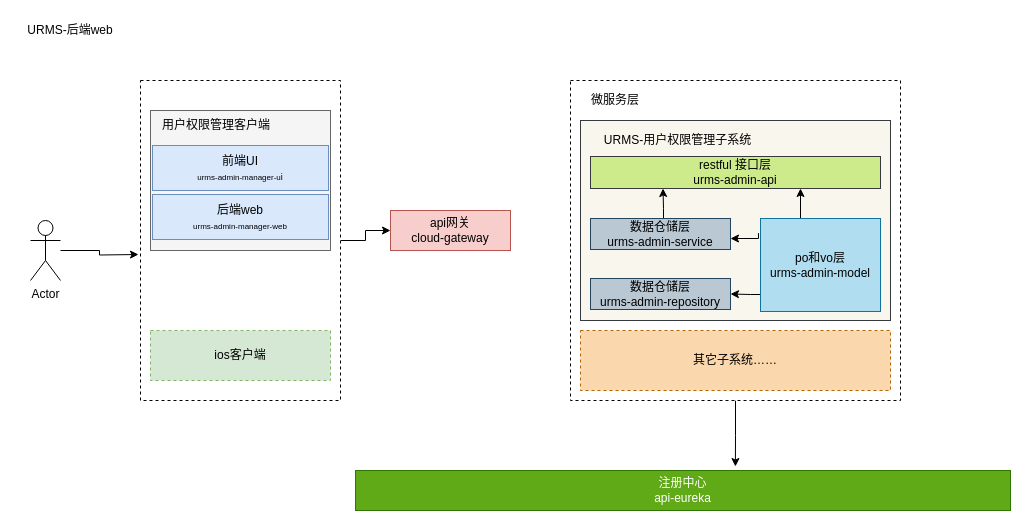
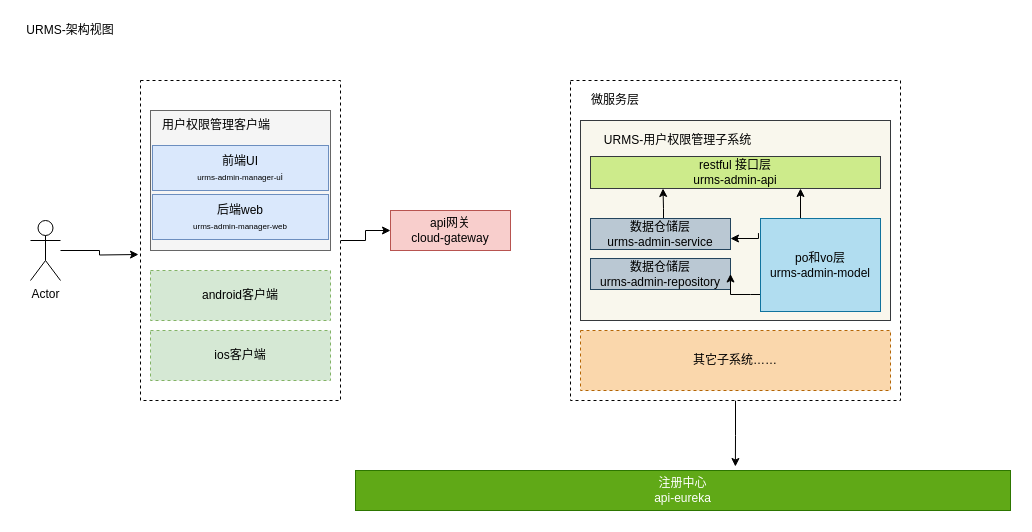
  <mxCell id="0" />
  <mxCell id="1" parent="0" />
- <mxCell id="2" value="URMS-后端web" style="text;html=1;strokeColor=none;fillColor=none;align=center;verticalAlign=middle;whiteSpace=wrap;rounded=0;" vertex="1" parent="1"><mxGeometry x="20" y="20" width="100" height="20" as="geometry" /></mxCell>
+ <mxCell id="2" value="URMS-架构视图" style="text;html=1;strokeColor=none;fillColor=none;align=center;verticalAlign=middle;whiteSpace=wrap;rounded=0;" vertex="1" parent="1"><mxGeometry x="20" y="20" width="100" height="20" as="geometry" /></mxCell>
  <mxCell id="3" style="edgeStyle=orthogonalEdgeStyle;rounded=0;orthogonalLoop=1;jettySize=auto;html=1;" edge="1" parent="1" source="4"><mxGeometry relative="1" as="geometry"><mxPoint x="138" y="254" as="targetPoint" /></mxGeometry></mxCell>
  <mxCell id="4" value="Actor" style="shape=umlActor;verticalLabelPosition=bottom;labelBackgroundColor=#ffffff;verticalAlign=top;html=1;outlineConnect=0;" vertex="1" parent="1"><mxGeometry x="30" y="220" width="30" height="60" as="geometry" /></mxCell>
  <mxCell id="5" style="edgeStyle=orthogonalEdgeStyle;rounded=0;orthogonalLoop=1;jettySize=auto;html=1;entryX=0;entryY=0.5;entryDx=0;entryDy=0;" edge="1" parent="1" source="6" target="12"><mxGeometry relative="1" as="geometry" /></mxCell>
  <mxCell id="6" value="" style="rounded=0;whiteSpace=wrap;html=1;dashed=1;" vertex="1" parent="1"><mxGeometry x="140" y="80" width="200" height="320" as="geometry" /></mxCell>
  <mxCell id="7" value="" style="rounded=0;whiteSpace=wrap;html=1;fillColor=#f5f5f5;strokeColor=#666666;fontColor=#333333;" vertex="1" parent="1"><mxGeometry x="150" y="110" width="180" height="140" as="geometry" /></mxCell>
+ <mxCell id="8" value="android客户端" style="rounded=0;whiteSpace=wrap;html=1;fillColor=#d5e8d4;strokeColor=#82b366;dashed=1;" vertex="1" parent="1"><mxGeometry x="150" y="270" width="180" height="50" as="geometry" /></mxCell>
  <mxCell id="9" value="前端UI&lt;br&gt;&lt;font style=&quot;font-size: 8px&quot;&gt;urms-admin-manager-u&lt;/font&gt;&lt;font style=&quot;font-size: 9px&quot;&gt;i&lt;/font&gt;&lt;br&gt;" style="rounded=0;whiteSpace=wrap;html=1;fillColor=#dae8fc;strokeColor=#6c8ebf;" vertex="1" parent="1"><mxGeometry x="152" y="145" width="176" height="45" as="geometry" /></mxCell>
  <mxCell id="10" value="&lt;font&gt;后端web&lt;br&gt;&lt;span style=&quot;font-size: 8px&quot;&gt;urms-admin-manager-web&lt;/span&gt;&lt;/font&gt;&lt;br&gt;" style="rounded=0;whiteSpace=wrap;html=1;fillColor=#dae8fc;strokeColor=#6c8ebf;" vertex="1" parent="1"><mxGeometry x="152" y="194" width="176" height="45" as="geometry" /></mxCell>
  <mxCell id="11" value="用户权限管理客户端" style="text;html=1;strokeColor=none;fillColor=none;align=center;verticalAlign=middle;whiteSpace=wrap;rounded=0;dashed=1;" vertex="1" parent="1"><mxGeometry x="156" y="115" width="120" height="20" as="geometry" /></mxCell>
  <mxCell id="12" value="api网关&lt;br&gt;cloud-gateway&lt;br&gt;" style="rounded=0;whiteSpace=wrap;html=1;fillColor=#f8cecc;strokeColor=#b85450;" vertex="1" parent="1"><mxGeometry x="390" y="210" width="120" height="40" as="geometry" /></mxCell>
  <mxCell id="13" value="ios客户端" style="rounded=0;whiteSpace=wrap;html=1;fillColor=#d5e8d4;strokeColor=#82b366;dashed=1;" vertex="1" parent="1"><mxGeometry x="150" y="330" width="180" height="50" as="geometry" /></mxCell>
  <mxCell id="14" style="edgeStyle=orthogonalEdgeStyle;rounded=0;orthogonalLoop=1;jettySize=auto;html=1;entryX=0.58;entryY=-0.1;entryDx=0;entryDy=0;entryPerimeter=0;" edge="1" parent="1" source="15" target="19"><mxGeometry relative="1" as="geometry" /></mxCell>
  <mxCell id="15" value="" style="rounded=0;whiteSpace=wrap;html=1;dashed=1;" vertex="1" parent="1"><mxGeometry x="570" y="80" width="330" height="320" as="geometry" /></mxCell>
  <mxCell id="16" value="微服务层" style="text;html=1;strokeColor=none;fillColor=none;align=center;verticalAlign=middle;whiteSpace=wrap;rounded=0;" vertex="1" parent="1"><mxGeometry x="580" y="90" width="70" height="20" as="geometry" /></mxCell>
  <mxCell id="17" value="" style="rounded=0;whiteSpace=wrap;html=1;fillColor=#f9f7ed;strokeColor=#36393d;" vertex="1" parent="1"><mxGeometry x="580" y="120" width="310" height="200" as="geometry" /></mxCell>
  <mxCell id="18" value="restful 接口层&lt;br&gt;urms-admin-api" style="rounded=0;whiteSpace=wrap;html=1;fillColor=#cdeb8b;strokeColor=#36393d;" vertex="1" parent="1"><mxGeometry x="590" y="156" width="290" height="32" as="geometry" /></mxCell>
  <mxCell id="19" value="注册中心&lt;br&gt;api-eureka&lt;br&gt;" style="rounded=0;whiteSpace=wrap;html=1;fillColor=#60a917;strokeColor=#2D7600;fontColor=#ffffff;" vertex="1" parent="1"><mxGeometry x="355" y="470" width="655" height="40" as="geometry" /></mxCell>
- <mxCell id="20" value="数据仓储层&lt;br&gt;urms-admin-repository" style="rounded=0;whiteSpace=wrap;html=1;fillColor=#bac8d3;strokeColor=#23445d;" vertex="1" parent="1"><mxGeometry x="590" y="278" width="140" height="31" as="geometry" /></mxCell>
+ <mxCell id="20" value="数据仓储层&lt;br&gt;urms-admin-repository" style="rounded=0;whiteSpace=wrap;html=1;fillColor=#bac8d3;strokeColor=#23445d;" vertex="1" parent="1"><mxGeometry x="590" y="258" width="140" height="31" as="geometry" /></mxCell>
  <mxCell id="21" style="edgeStyle=orthogonalEdgeStyle;rounded=0;orthogonalLoop=1;jettySize=auto;html=1;entryX=0.25;entryY=1;entryDx=0;entryDy=0;" edge="1" parent="1" source="22" target="18"><mxGeometry relative="1" as="geometry"><mxPoint x="670" y="188" as="targetPoint" /><Array as="points"><mxPoint x="663" y="208" /><mxPoint x="663" y="208" /></Array></mxGeometry></mxCell>
  <mxCell id="22" value="数据仓储层&lt;br&gt;urms-admin-service" style="rounded=0;whiteSpace=wrap;html=1;fillColor=#bac8d3;strokeColor=#23445d;" vertex="1" parent="1"><mxGeometry x="590" y="218" width="140" height="31" as="geometry" /></mxCell>
  <mxCell id="23" style="edgeStyle=orthogonalEdgeStyle;rounded=0;orthogonalLoop=1;jettySize=auto;html=1;" edge="1" parent="1" source="26"><mxGeometry relative="1" as="geometry"><mxPoint x="800" y="188" as="targetPoint" /><Array as="points"><mxPoint x="800" y="188" /></Array></mxGeometry></mxCell>
  <mxCell id="24" style="edgeStyle=orthogonalEdgeStyle;rounded=0;orthogonalLoop=1;jettySize=auto;html=1;entryX=1;entryY=0.5;entryDx=0;entryDy=0;" edge="1" parent="1" source="26" target="20"><mxGeometry relative="1" as="geometry"><mxPoint x="740" y="294" as="targetPoint" /><Array as="points"><mxPoint x="750" y="294" /><mxPoint x="750" y="294" /></Array></mxGeometry></mxCell>
  <mxCell id="25" style="edgeStyle=orthogonalEdgeStyle;rounded=0;orthogonalLoop=1;jettySize=auto;html=1;exitX=-0.017;exitY=0.157;exitDx=0;exitDy=0;exitPerimeter=0;" edge="1" parent="1" source="26"><mxGeometry relative="1" as="geometry"><mxPoint x="730" y="238" as="targetPoint" /><Array as="points"><mxPoint x="758" y="238" /></Array></mxGeometry></mxCell>
  <mxCell id="26" value="po和vo层&lt;br&gt;urms-admin-model" style="rounded=0;whiteSpace=wrap;html=1;fillColor=#b1ddf0;strokeColor=#10739e;" vertex="1" parent="1"><mxGeometry x="760" y="218" width="120" height="93" as="geometry" /></mxCell>
  <mxCell id="27" value="URMS-用户权限管理子系统" style="text;html=1;strokeColor=none;fillColor=none;align=center;verticalAlign=middle;whiteSpace=wrap;rounded=0;" vertex="1" parent="1"><mxGeometry x="595" y="130" width="165" height="20" as="geometry" /></mxCell>
  <mxCell id="28" value="其它子系统……" style="rounded=0;whiteSpace=wrap;html=1;dashed=1;fillColor=#fad7ac;strokeColor=#b46504;" vertex="1" parent="1"><mxGeometry x="580" y="330" width="310" height="60" as="geometry" /></mxCell>
